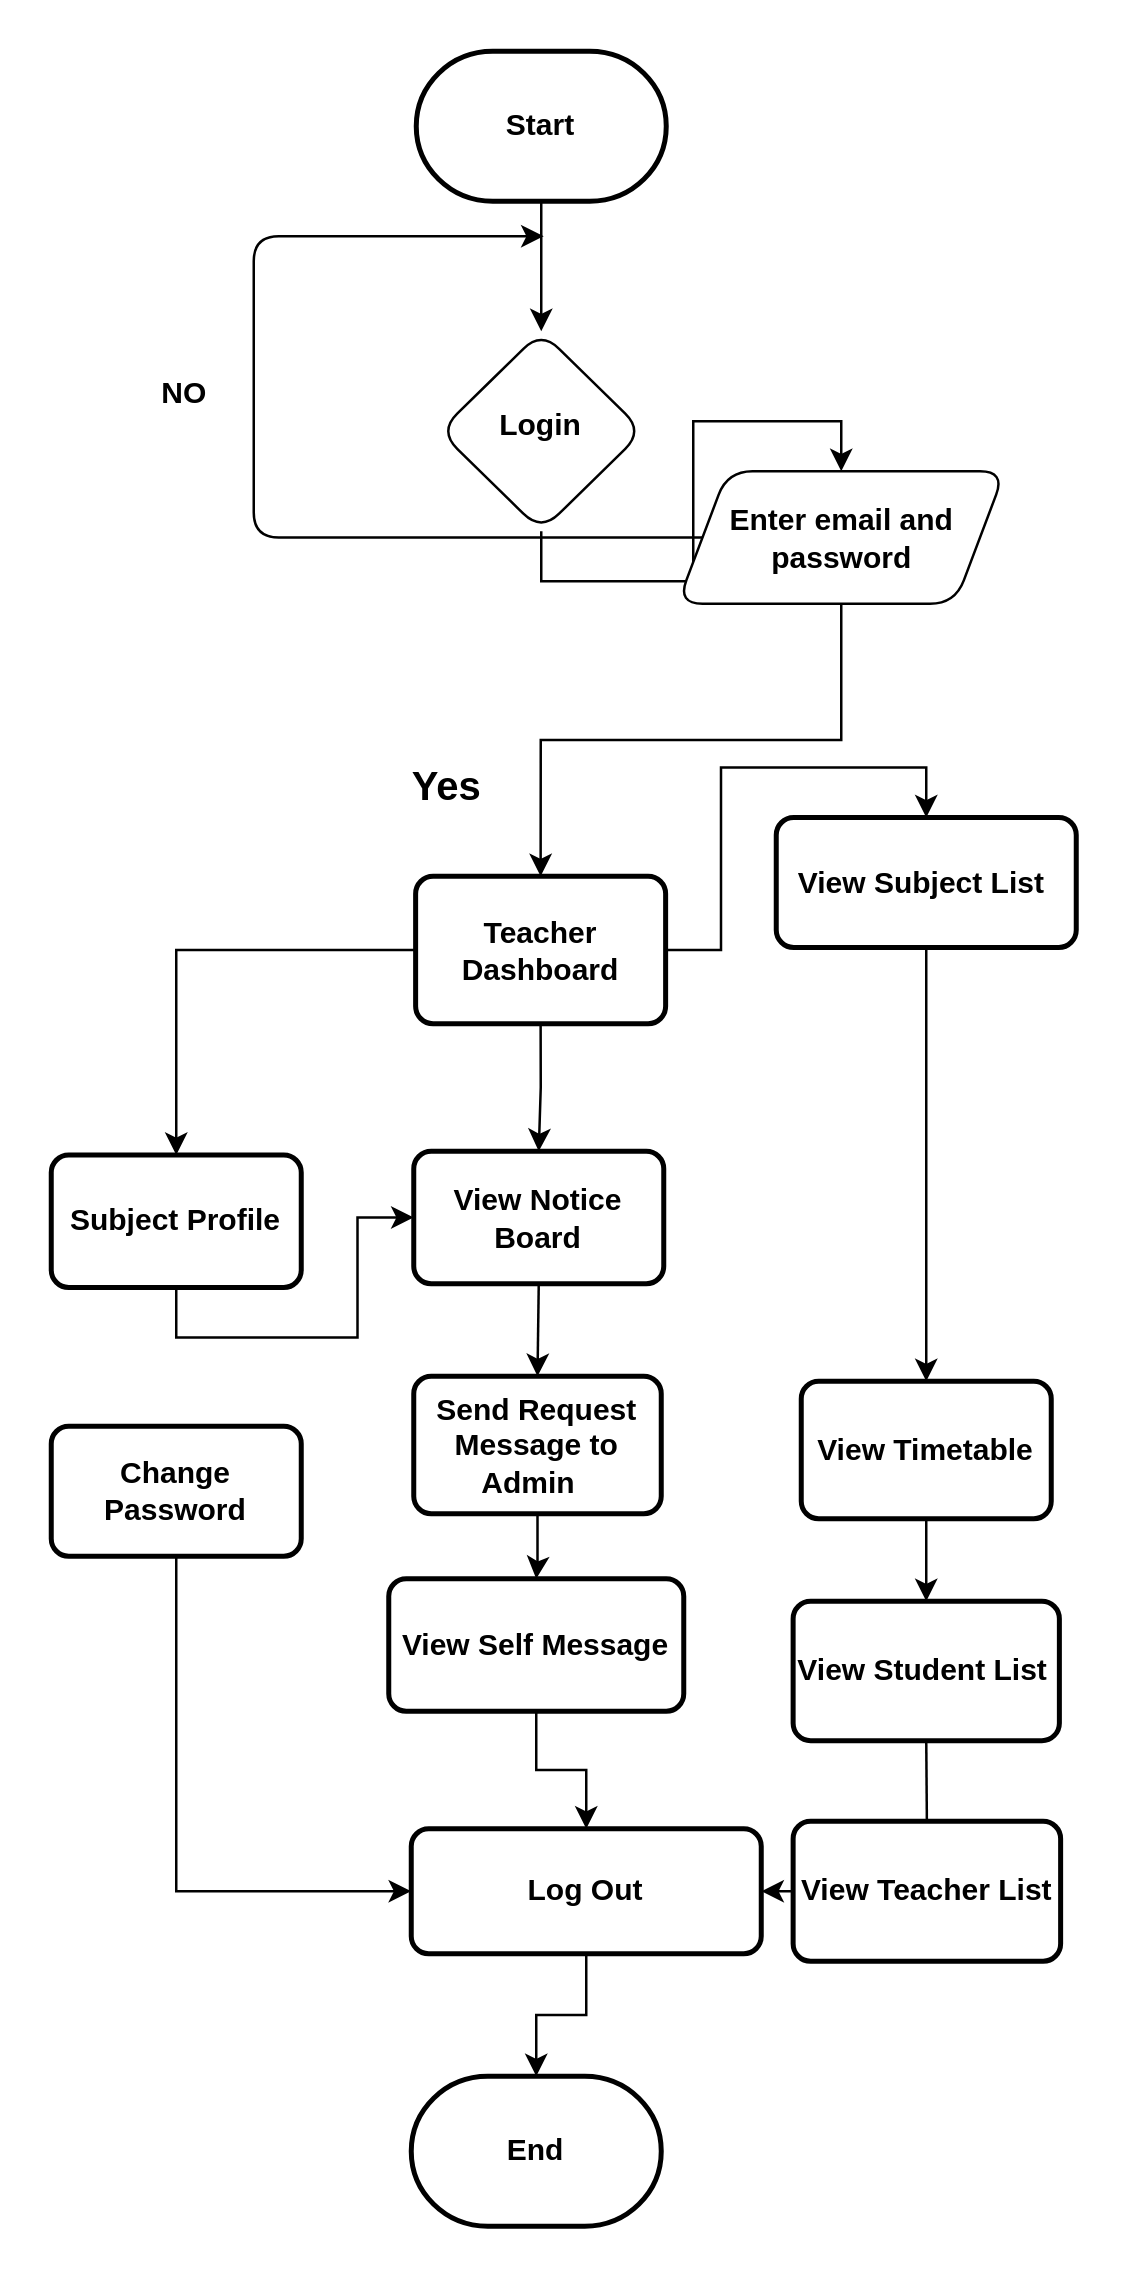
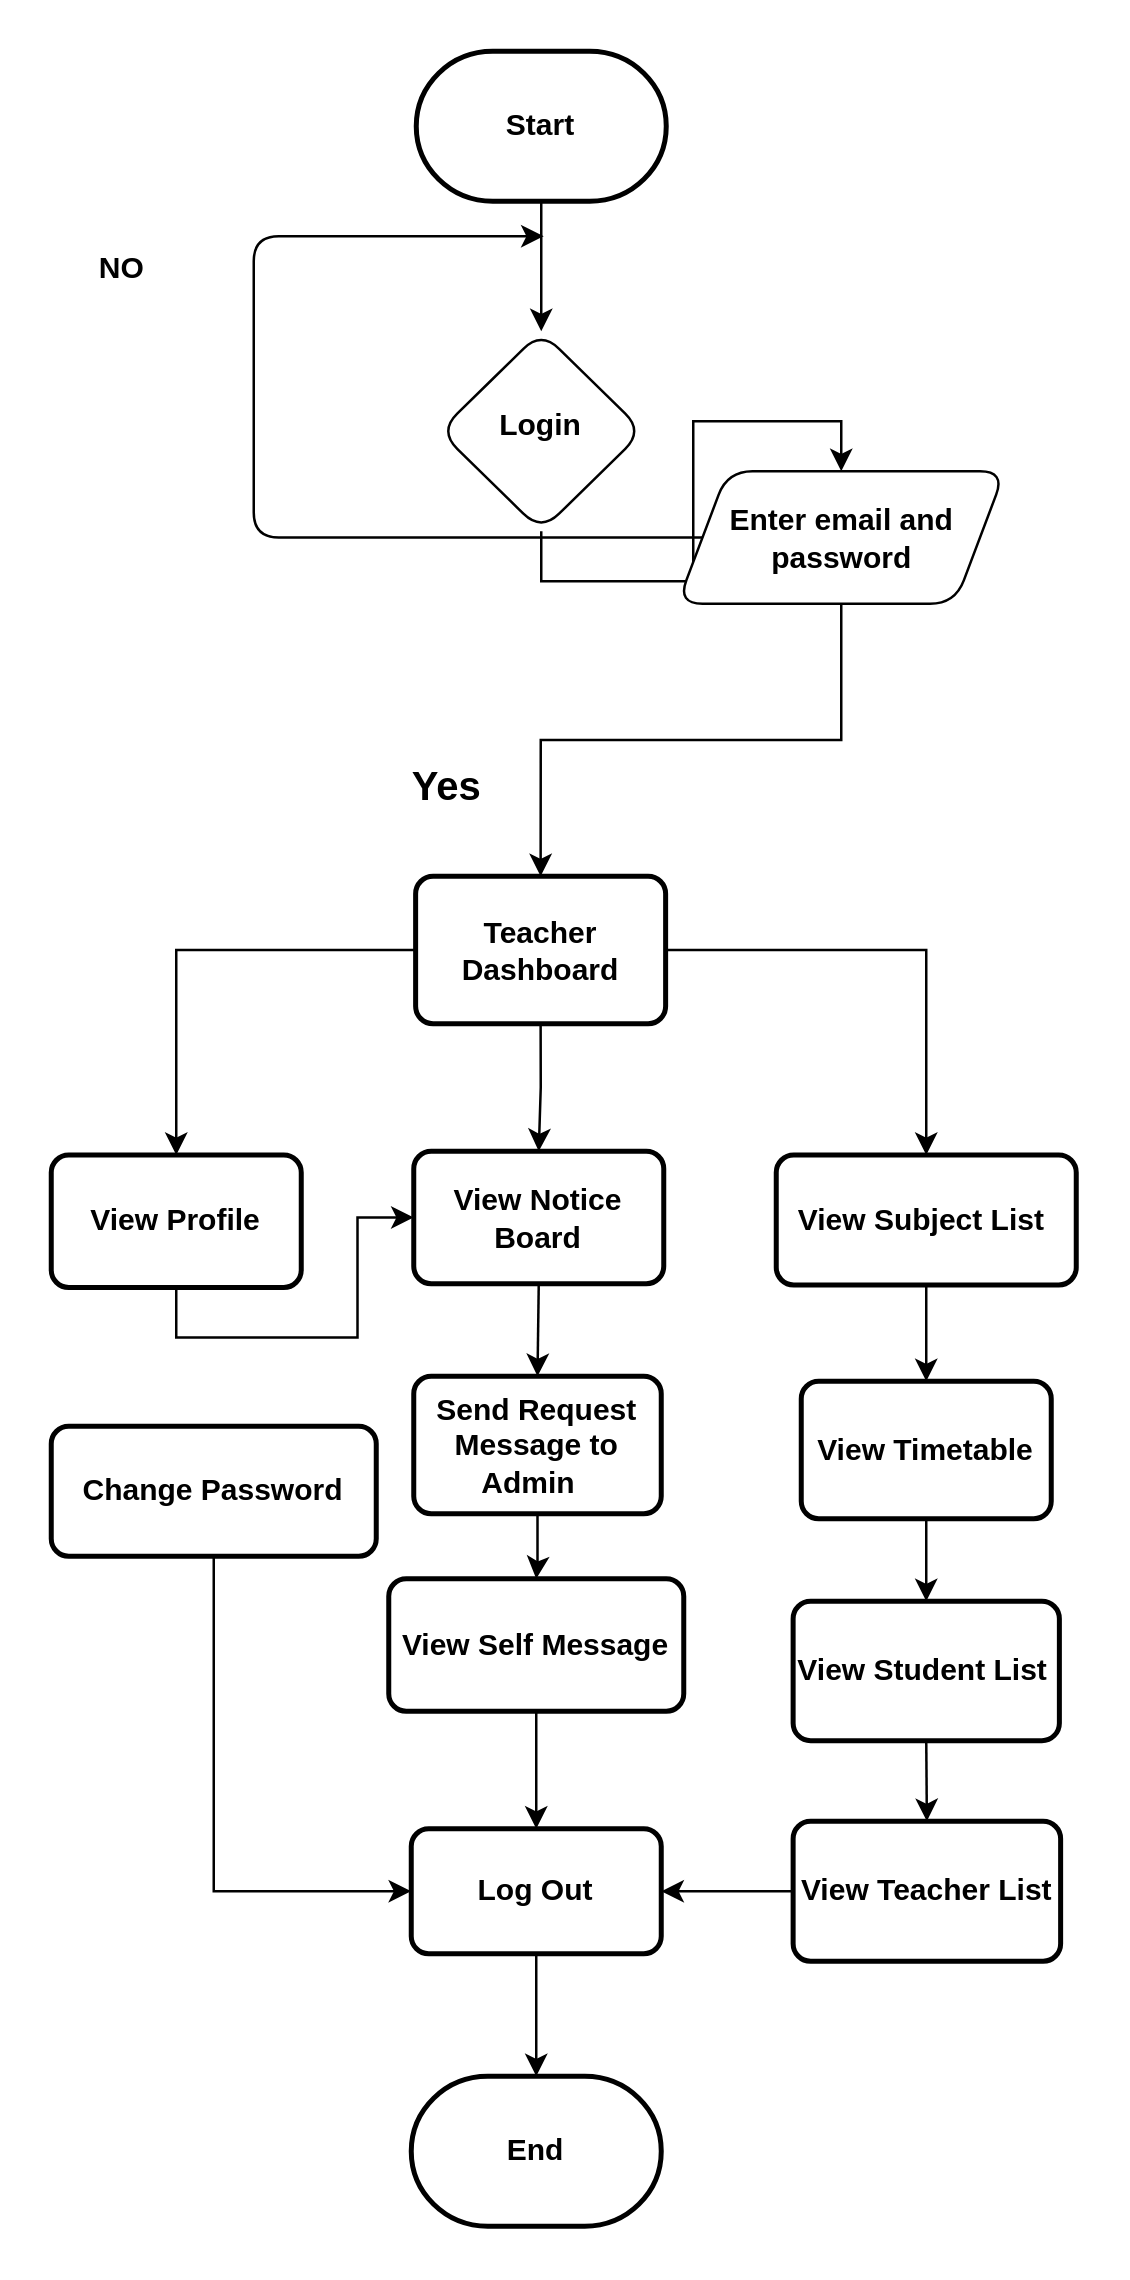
  <mxCell id="0" />
  <mxCell id="1" parent="0" />
- <mxCell id="2" style="edgeStyle=orthogonalEdgeStyle;rounded=0;orthogonalLoop=1;jettySize=auto;html=1;exitX=0.5;exitY=1;exitDx=0;exitDy=0;entryX=0.5;entryY=0;entryDx=0;entryDy=0;endArrow=none;" edge="1" parent="1" source="3" target="5"><mxGeometry relative="1" as="geometry" /></mxCell>
+ <mxCell id="2" style="edgeStyle=orthogonalEdgeStyle;rounded=0;orthogonalLoop=1;jettySize=auto;html=1;exitX=0.5;exitY=1;exitDx=0;exitDy=0;entryX=0.5;entryY=0;entryDx=0;entryDy=0;" edge="1" parent="1" source="3" target="5"><mxGeometry relative="1" as="geometry" /></mxCell>
  <mxCell id="3" value="&lt;b&gt;View Student List&amp;nbsp;&lt;/b&gt;" style="rounded=1;whiteSpace=wrap;html=1;absoluteArcSize=1;arcSize=14;strokeWidth=2;labelBackgroundColor=none;" vertex="1" parent="1"><mxGeometry x="316.75" y="640" width="106.5" height="55.75" as="geometry" /></mxCell>
  <mxCell id="4" style="edgeStyle=orthogonalEdgeStyle;rounded=0;orthogonalLoop=1;jettySize=auto;html=1;exitX=0;exitY=0.5;exitDx=0;exitDy=0;entryX=1;entryY=0.5;entryDx=0;entryDy=0;" edge="1" parent="1" source="5" target="33"><mxGeometry relative="1" as="geometry" /></mxCell>
  <mxCell id="5" value="&lt;b&gt;View Teacher List&lt;/b&gt;" style="rounded=1;whiteSpace=wrap;html=1;absoluteArcSize=1;arcSize=14;strokeWidth=2;labelBackgroundColor=none;" vertex="1" parent="1"><mxGeometry x="316.75" y="728" width="107" height="56" as="geometry" /></mxCell>
  <mxCell id="6" style="edgeStyle=orthogonalEdgeStyle;rounded=0;orthogonalLoop=1;jettySize=auto;html=1;exitX=0.5;exitY=1;exitDx=0;exitDy=0;exitPerimeter=0;entryX=0.5;entryY=0;entryDx=0;entryDy=0;" edge="1" parent="1" source="7" target="10"><mxGeometry relative="1" as="geometry" /></mxCell>
  <mxCell id="7" value="&lt;b&gt;Start&lt;/b&gt;" style="strokeWidth=2;html=1;shape=mxgraph.flowchart.terminator;whiteSpace=wrap;labelBackgroundColor=none;rounded=1;" vertex="1" parent="1"><mxGeometry x="166" y="20" width="100" height="60" as="geometry" /></mxCell>
  <mxCell id="8" style="edgeStyle=elbowEdgeStyle;rounded=1;orthogonalLoop=1;jettySize=auto;html=1;exitX=0;exitY=0.5;exitDx=0;exitDy=0;labelBackgroundColor=none;fontColor=default;" edge="1" parent="1" source="14"><mxGeometry relative="1" as="geometry"><mxPoint x="217" y="94" as="targetPoint" /><Array as="points"><mxPoint x="101" y="165" /></Array><mxPoint x="161" y="221" as="sourcePoint" /></mxGeometry></mxCell>
  <mxCell id="9" style="edgeStyle=orthogonalEdgeStyle;rounded=0;orthogonalLoop=1;jettySize=auto;html=1;exitX=0.5;exitY=1;exitDx=0;exitDy=0;entryX=0.5;entryY=0;entryDx=0;entryDy=0;" edge="1" parent="1" source="10" target="14"><mxGeometry relative="1" as="geometry" /></mxCell>
  <mxCell id="10" value="&lt;b&gt;Login&lt;/b&gt;" style="rhombus;whiteSpace=wrap;html=1;shadow=0;fontFamily=Helvetica;fontSize=12;align=center;strokeWidth=1;spacing=6;spacingTop=-4;labelBackgroundColor=none;rounded=1;" vertex="1" parent="1"><mxGeometry x="175.25" y="132" width="81.5" height="80" as="geometry" /></mxCell>
- <mxCell id="11" value="&lt;b&gt;NO&lt;/b&gt;" style="text;html=1;align=center;verticalAlign=middle;resizable=0;points=[];autosize=1;strokeColor=none;fillColor=none;labelBackgroundColor=none;rounded=1;" vertex="1" parent="1"><mxGeometry x="53" y="142" width="40" height="30" as="geometry" /></mxCell>
+ <mxCell id="11" value="&lt;b&gt;NO&lt;/b&gt;" style="text;html=1;align=center;verticalAlign=middle;resizable=0;points=[];autosize=1;strokeColor=none;fillColor=none;labelBackgroundColor=none;rounded=1;" vertex="1" parent="1"><mxGeometry x="28" y="92" width="40" height="30" as="geometry" /></mxCell>
  <mxCell id="12" value="&lt;b&gt;Yes&lt;/b&gt;" style="text;html=1;align=center;verticalAlign=middle;resizable=0;points=[];autosize=1;strokeColor=none;fillColor=none;fontSize=16;labelBackgroundColor=none;rounded=1;" vertex="1" parent="1"><mxGeometry x="152.5" y="299" width="50" height="30" as="geometry" /></mxCell>
  <mxCell id="13" style="edgeStyle=orthogonalEdgeStyle;rounded=0;orthogonalLoop=1;jettySize=auto;html=1;exitX=0.5;exitY=1;exitDx=0;exitDy=0;entryX=0.5;entryY=0;entryDx=0;entryDy=0;" edge="1" parent="1" source="14" target="32"><mxGeometry relative="1" as="geometry" /></mxCell>
  <mxCell id="14" value="&lt;b&gt;Enter email and password&lt;/b&gt;" style="shape=parallelogram;perimeter=parallelogramPerimeter;whiteSpace=wrap;html=1;fixedSize=1;labelBackgroundColor=none;rounded=1;" vertex="1" parent="1"><mxGeometry x="270.5" y="188" width="131" height="53" as="geometry" /></mxCell>
  <mxCell id="15" style="edgeStyle=orthogonalEdgeStyle;rounded=0;orthogonalLoop=1;jettySize=auto;html=1;exitX=0.5;exitY=1;exitDx=0;exitDy=0;entryX=0.5;entryY=0;entryDx=0;entryDy=0;" edge="1" parent="1" source="16" target="24"><mxGeometry relative="1" as="geometry" /></mxCell>
  <mxCell id="16" value="&lt;b&gt;View &lt;/b&gt;&lt;b style=&quot;background-color: initial;&quot;&gt;Notice Board&lt;/b&gt;" style="rounded=1;whiteSpace=wrap;html=1;absoluteArcSize=1;arcSize=14;strokeWidth=2;labelBackgroundColor=none;" vertex="1" parent="1"><mxGeometry x="165" y="460" width="100" height="53" as="geometry" /></mxCell>
  <mxCell id="17" style="edgeStyle=orthogonalEdgeStyle;rounded=0;orthogonalLoop=1;jettySize=auto;html=1;exitX=0.5;exitY=1;exitDx=0;exitDy=0;entryX=0.5;entryY=0;entryDx=0;entryDy=0;" edge="1" parent="1" source="18" target="28"><mxGeometry relative="1" as="geometry" /></mxCell>
- <mxCell id="18" value="&lt;b&gt;View Subject List&amp;nbsp;&lt;/b&gt;" style="rounded=1;whiteSpace=wrap;html=1;absoluteArcSize=1;arcSize=14;strokeWidth=2;labelBackgroundColor=none;" vertex="1" parent="1"><mxGeometry x="310" y="326.5" width="120" height="52" as="geometry" /></mxCell>
+ <mxCell id="18" value="&lt;b&gt;View Subject List&amp;nbsp;&lt;/b&gt;" style="rounded=1;whiteSpace=wrap;html=1;absoluteArcSize=1;arcSize=14;strokeWidth=2;labelBackgroundColor=none;" vertex="1" parent="1"><mxGeometry x="310" y="461.5" width="120" height="52" as="geometry" /></mxCell>
  <mxCell id="19" style="edgeStyle=orthogonalEdgeStyle;rounded=0;orthogonalLoop=1;jettySize=auto;html=1;exitX=0.5;exitY=1;exitDx=0;exitDy=0;entryX=0.5;entryY=0;entryDx=0;entryDy=0;" edge="1" parent="1" source="20" target="33"><mxGeometry relative="1" as="geometry" /></mxCell>
  <mxCell id="20" value="&lt;b&gt;View Self Message&lt;/b&gt;" style="rounded=1;whiteSpace=wrap;html=1;absoluteArcSize=1;arcSize=14;strokeWidth=2;labelBackgroundColor=none;" vertex="1" parent="1"><mxGeometry x="155" y="631" width="118" height="53" as="geometry" /></mxCell>
  <mxCell id="21" style="edgeStyle=orthogonalEdgeStyle;rounded=0;orthogonalLoop=1;jettySize=auto;html=1;exitX=0.5;exitY=1;exitDx=0;exitDy=0;" edge="1" parent="1" source="22" target="16"><mxGeometry relative="1" as="geometry" /></mxCell>
- <mxCell id="22" value="&lt;b&gt;Subject Profile&lt;/b&gt;" style="rounded=1;whiteSpace=wrap;html=1;absoluteArcSize=1;arcSize=14;strokeWidth=2;labelBackgroundColor=none;" vertex="1" parent="1"><mxGeometry x="20" y="461.5" width="100" height="53" as="geometry" /></mxCell>
+ <mxCell id="22" value="&lt;b&gt;View Profile&lt;/b&gt;" style="rounded=1;whiteSpace=wrap;html=1;absoluteArcSize=1;arcSize=14;strokeWidth=2;labelBackgroundColor=none;" vertex="1" parent="1"><mxGeometry x="20" y="461.5" width="100" height="53" as="geometry" /></mxCell>
  <mxCell id="23" style="edgeStyle=orthogonalEdgeStyle;rounded=0;orthogonalLoop=1;jettySize=auto;html=1;exitX=0.5;exitY=1;exitDx=0;exitDy=0;" edge="1" parent="1" source="24" target="20"><mxGeometry relative="1" as="geometry" /></mxCell>
  <mxCell id="24" value="&lt;b&gt;Send Request Message to Admin&amp;nbsp;&amp;nbsp;&lt;/b&gt;" style="rounded=1;whiteSpace=wrap;html=1;absoluteArcSize=1;arcSize=14;strokeWidth=2;labelBackgroundColor=none;" vertex="1" parent="1"><mxGeometry x="165" y="550" width="99" height="55" as="geometry" /></mxCell>
  <mxCell id="25" style="edgeStyle=orthogonalEdgeStyle;rounded=0;orthogonalLoop=1;jettySize=auto;html=1;exitX=0.5;exitY=1;exitDx=0;exitDy=0;entryX=0;entryY=0.5;entryDx=0;entryDy=0;" edge="1" parent="1" source="26" target="33"><mxGeometry relative="1" as="geometry" /></mxCell>
- <mxCell id="26" value="&lt;b&gt;Change Password&lt;/b&gt;" style="rounded=1;whiteSpace=wrap;html=1;absoluteArcSize=1;arcSize=14;strokeWidth=2;labelBackgroundColor=none;" vertex="1" parent="1"><mxGeometry x="20" y="570" width="100" height="52" as="geometry" /></mxCell>
+ <mxCell id="26" value="&lt;b&gt;Change Password&lt;/b&gt;" style="rounded=1;whiteSpace=wrap;html=1;absoluteArcSize=1;arcSize=14;strokeWidth=2;labelBackgroundColor=none;" vertex="1" parent="1"><mxGeometry x="20" y="570" width="130" height="52" as="geometry" /></mxCell>
  <mxCell id="27" style="edgeStyle=orthogonalEdgeStyle;rounded=0;orthogonalLoop=1;jettySize=auto;html=1;exitX=0.5;exitY=1;exitDx=0;exitDy=0;entryX=0.5;entryY=0;entryDx=0;entryDy=0;" edge="1" parent="1" source="28" target="3"><mxGeometry relative="1" as="geometry" /></mxCell>
  <mxCell id="28" value="&lt;b&gt;View Timetable&lt;/b&gt;" style="rounded=1;whiteSpace=wrap;html=1;absoluteArcSize=1;arcSize=14;strokeWidth=2;" vertex="1" parent="1"><mxGeometry x="320" y="552" width="100" height="55" as="geometry" /></mxCell>
  <mxCell id="29" style="edgeStyle=orthogonalEdgeStyle;rounded=0;orthogonalLoop=1;jettySize=auto;html=1;exitX=0.5;exitY=1;exitDx=0;exitDy=0;entryX=0.5;entryY=0;entryDx=0;entryDy=0;" edge="1" parent="1" source="32" target="16"><mxGeometry relative="1" as="geometry" /></mxCell>
  <mxCell id="30" style="edgeStyle=orthogonalEdgeStyle;rounded=0;orthogonalLoop=1;jettySize=auto;html=1;exitX=1;exitY=0.5;exitDx=0;exitDy=0;entryX=0.5;entryY=0;entryDx=0;entryDy=0;" edge="1" parent="1" source="32" target="18"><mxGeometry relative="1" as="geometry" /></mxCell>
  <mxCell id="31" style="edgeStyle=orthogonalEdgeStyle;rounded=0;orthogonalLoop=1;jettySize=auto;html=1;exitX=0;exitY=0.5;exitDx=0;exitDy=0;entryX=0.5;entryY=0;entryDx=0;entryDy=0;" edge="1" parent="1" source="32" target="22"><mxGeometry relative="1" as="geometry" /></mxCell>
  <mxCell id="32" value="&lt;b&gt;Teacher Dashboard&lt;/b&gt;" style="rounded=1;whiteSpace=wrap;html=1;absoluteArcSize=1;arcSize=14;strokeWidth=2;" vertex="1" parent="1"><mxGeometry x="165.75" y="350" width="100" height="59" as="geometry" /></mxCell>
- <mxCell id="33" value="&lt;b&gt;Log Out&lt;/b&gt;" style="rounded=1;whiteSpace=wrap;html=1;absoluteArcSize=1;arcSize=14;strokeWidth=2;" vertex="1" parent="1"><mxGeometry x="164" y="731" width="140" height="50" as="geometry" /></mxCell>
+ <mxCell id="33" value="&lt;b&gt;Log Out&lt;/b&gt;" style="rounded=1;whiteSpace=wrap;html=1;absoluteArcSize=1;arcSize=14;strokeWidth=2;" vertex="1" parent="1"><mxGeometry x="164" y="731" width="100" height="50" as="geometry" /></mxCell>
  <mxCell id="34" value="&lt;b&gt;End&lt;/b&gt;" style="strokeWidth=2;html=1;shape=mxgraph.flowchart.terminator;whiteSpace=wrap;labelBackgroundColor=none;rounded=1;" vertex="1" parent="1"><mxGeometry x="164" y="830" width="100" height="60" as="geometry" /></mxCell>
  <mxCell id="35" style="edgeStyle=orthogonalEdgeStyle;rounded=0;orthogonalLoop=1;jettySize=auto;html=1;exitX=0.5;exitY=1;exitDx=0;exitDy=0;entryX=0.5;entryY=0;entryDx=0;entryDy=0;entryPerimeter=0;" edge="1" parent="1" source="33" target="34"><mxGeometry relative="1" as="geometry" /></mxCell>
